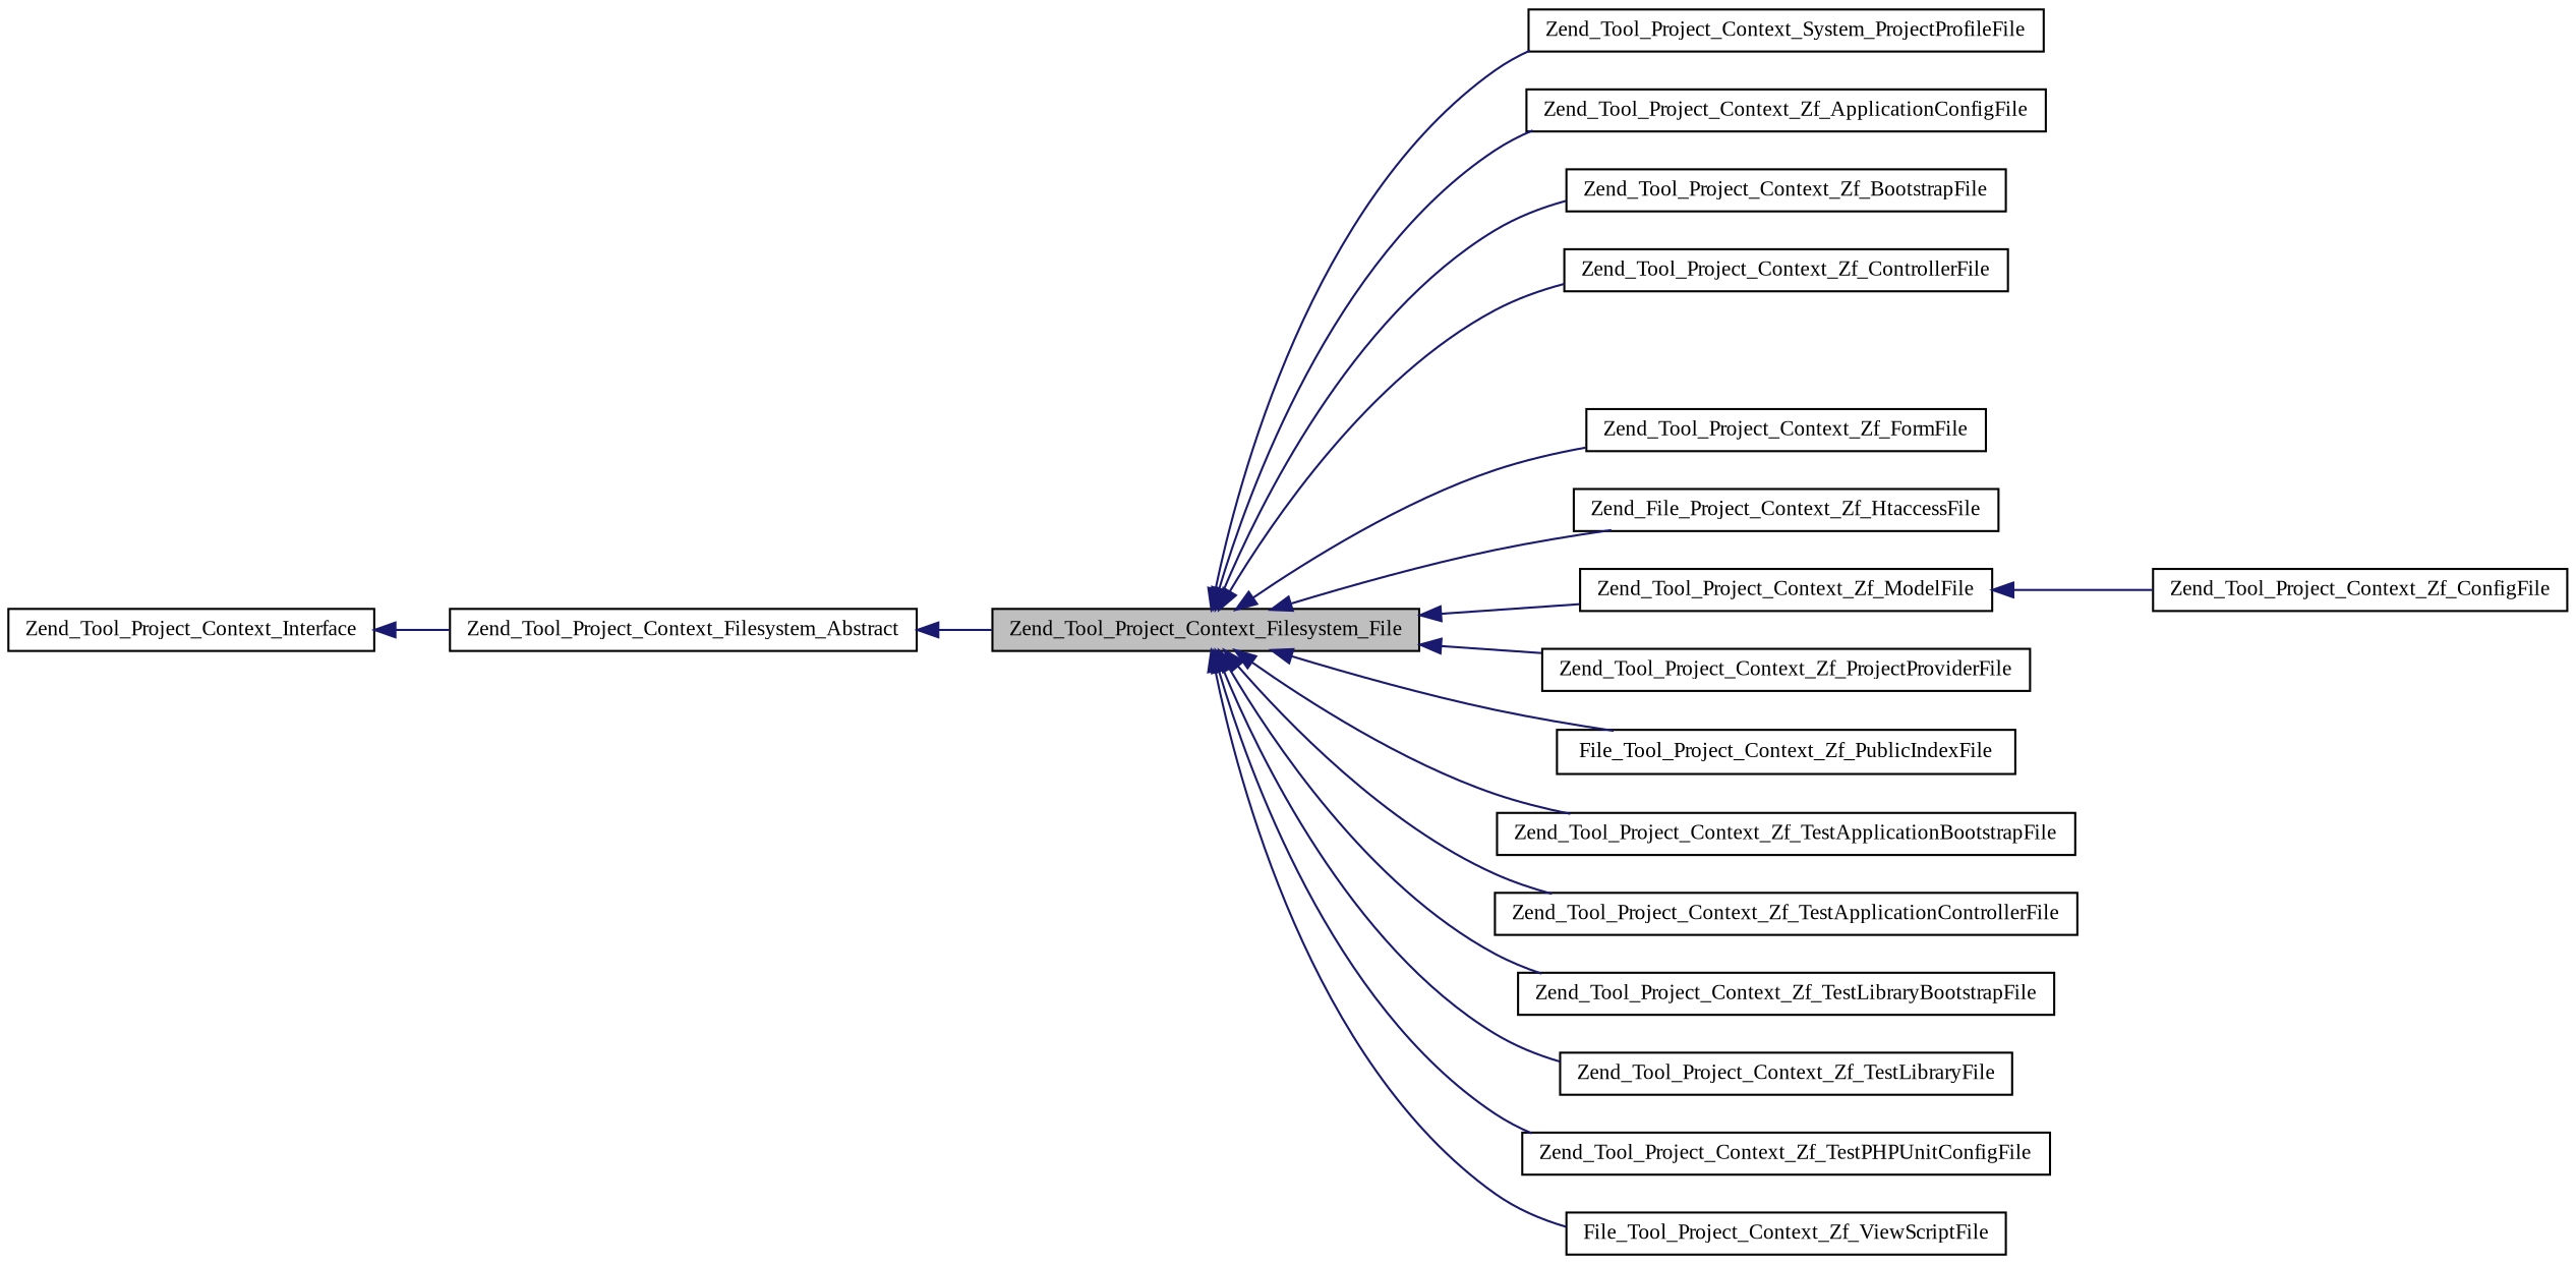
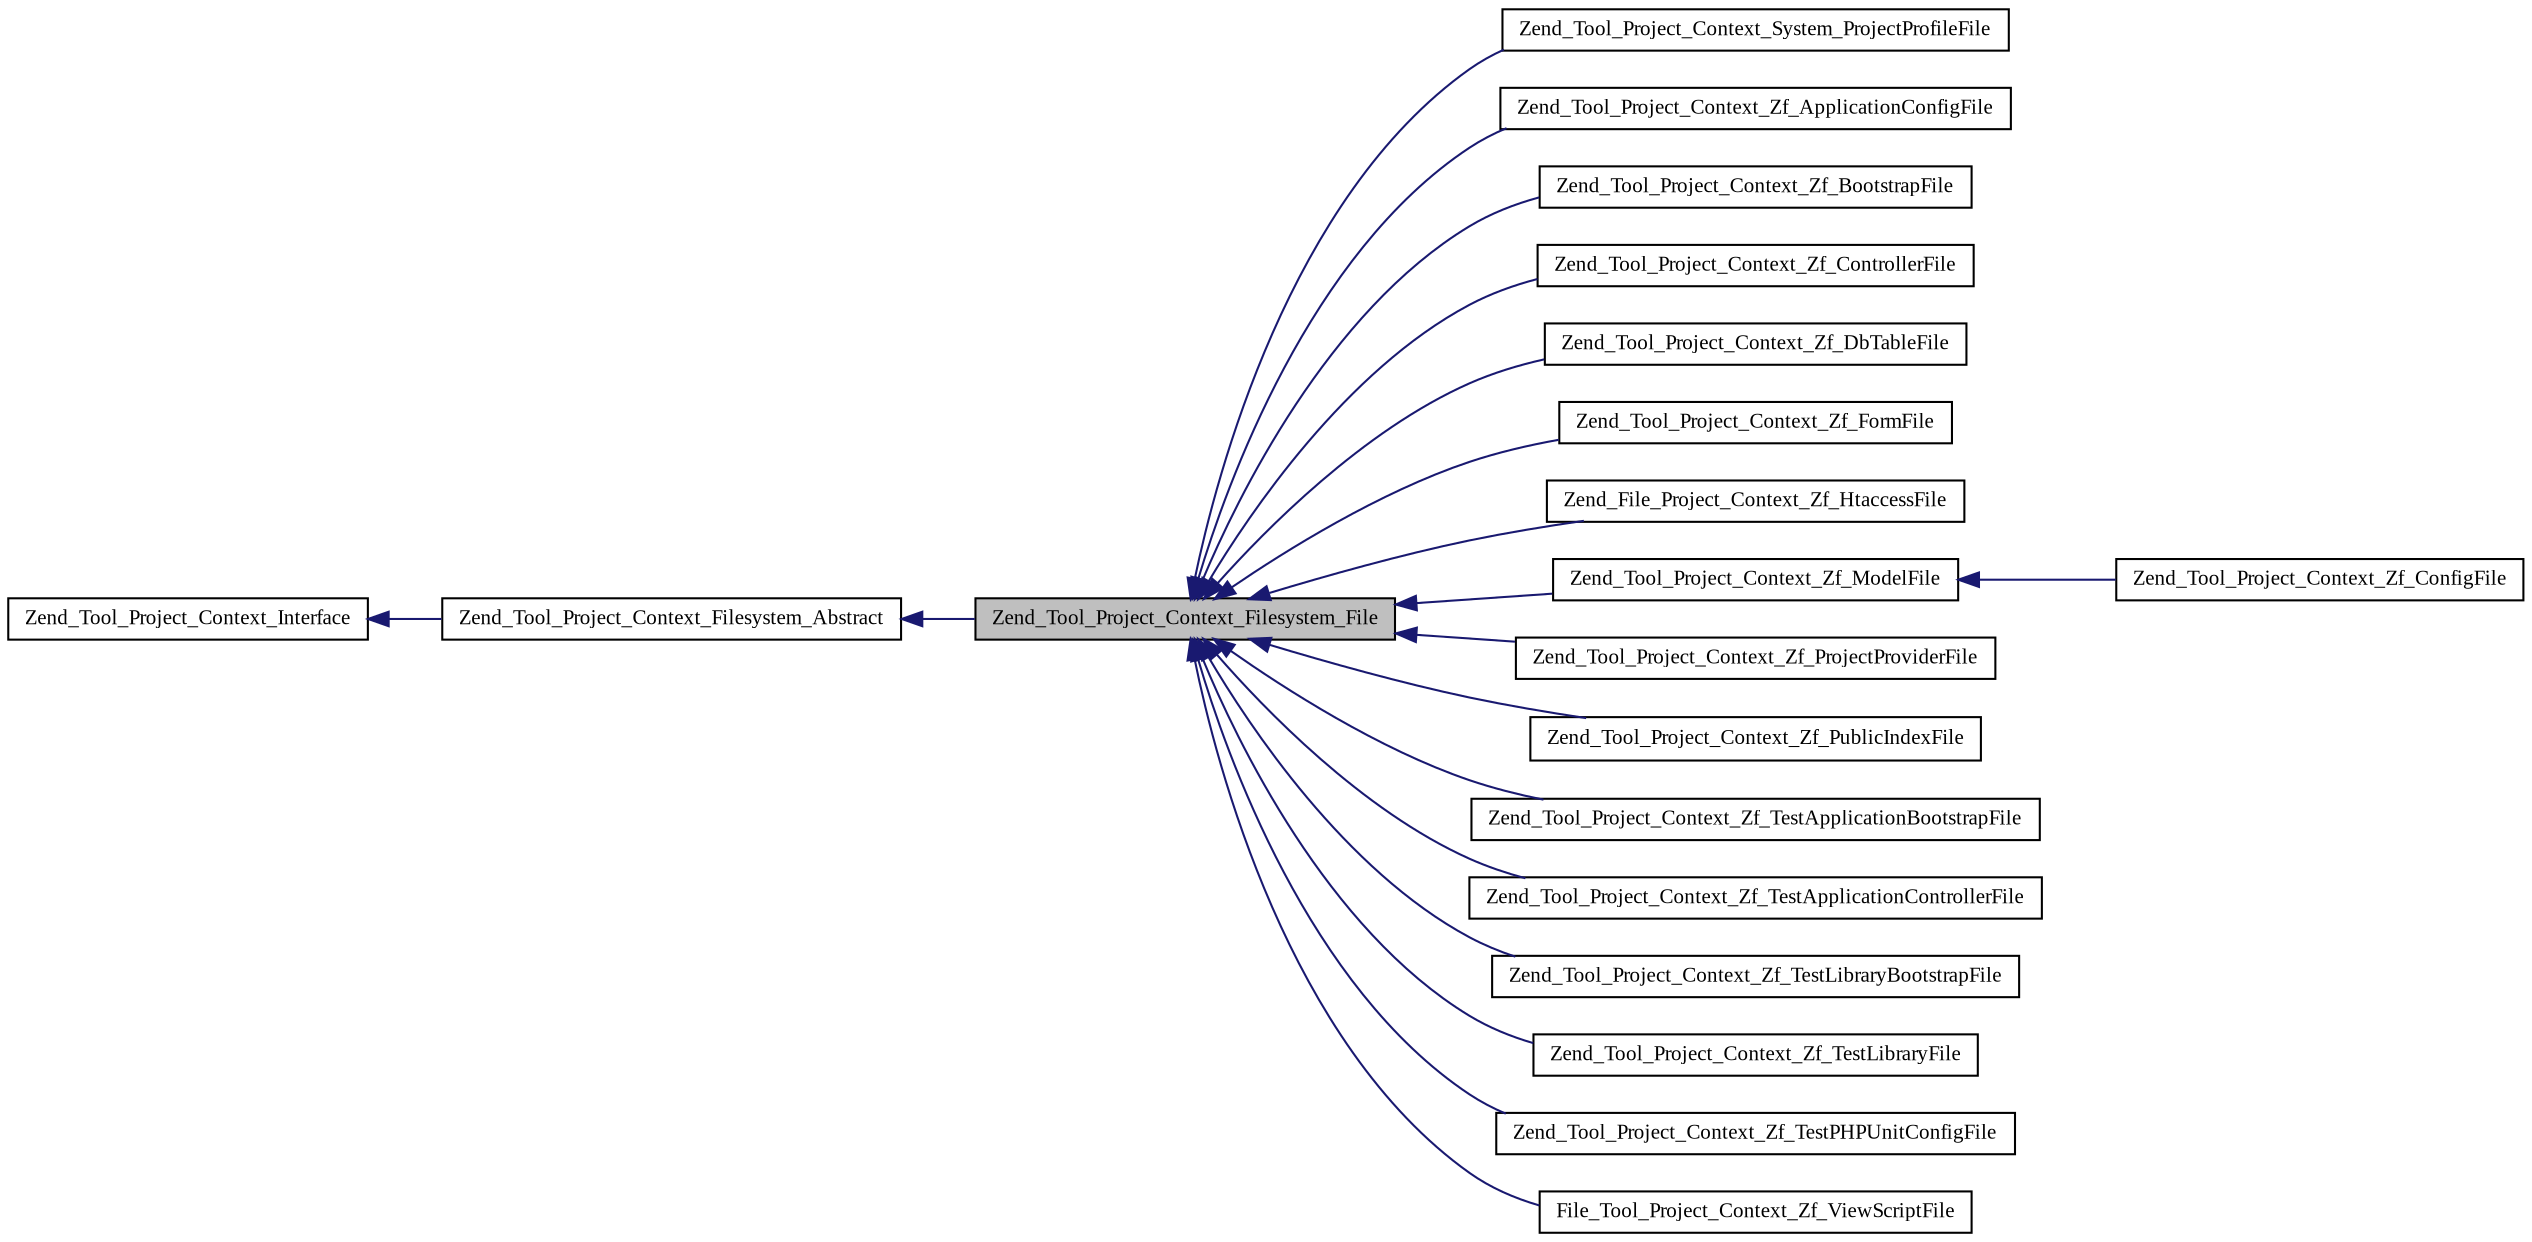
  digraph {
    fontname="Liberation Serif"
    rankdir=LR
    node [color=black fillcolor=white fontname="Liberation Serif" fontsize=10 shape=record style=filled]
    edge [color=midnightblue dir=back fontname="Liberation Serif" fontsize=10 labelfontname=Helvetica labelfontsize=10 style=solid]
    n1 [fillcolor=grey75 fontcolor=black height=0.2 label=Zend_Tool_Project_Context_Filesystem_File width=0.4]
    n2 [height=0.2 label=Zend_Tool_Project_Context_System_ProjectProfileFile width=0.4]
    n3 [height=0.2 label=Zend_Tool_Project_Context_Zf_ApplicationConfigFile width=0.4]
    n4 [height=0.2 label=Zend_Tool_Project_Context_Zf_BootstrapFile width=0.4]
    n5 [height=0.2 label=Zend_Tool_Project_Context_Zf_ControllerFile width=0.4]
+   n6 [height=0.2 label=Zend_Tool_Project_Context_Zf_DbTableFile width=0.4]
    n7 [height=0.2 label=Zend_Tool_Project_Context_Zf_FormFile width=0.4]
    n8 [height=0.2 label=Zend_File_Project_Context_Zf_HtaccessFile width=0.4]
    n9 [height=0.2 label=Zend_Tool_Project_Context_Zf_ModelFile width=0.4]
    n10 [height=0.2 label=Zend_Tool_Project_Context_Zf_ProjectProviderFile width=0.4]
-   n11 [height=0.2 label=File_Tool_Project_Context_Zf_PublicIndexFile width=0.4]
+   n11 [height=0.2 label=Zend_Tool_Project_Context_Zf_PublicIndexFile width=0.4]
    n12 [height=0.2 label=Zend_Tool_Project_Context_Zf_TestApplicationBootstrapFile width=0.4]
    n13 [height=0.2 label=Zend_Tool_Project_Context_Zf_TestApplicationControllerFile width=0.4]
    n14 [height=0.2 label=Zend_Tool_Project_Context_Zf_TestLibraryBootstrapFile width=0.4]
    n15 [height=0.2 label=Zend_Tool_Project_Context_Zf_TestLibraryFile width=0.4]
    n16 [height=0.2 label=Zend_Tool_Project_Context_Zf_TestPHPUnitConfigFile width=0.4]
    n17 [height=0.2 label=File_Tool_Project_Context_Zf_ViewScriptFile width=0.4]
    n18 [height=0.2 label=Zend_Tool_Project_Context_Zf_ConfigFile width=0.4]
    n19 [height=0.2 label=Zend_Tool_Project_Context_Filesystem_Abstract width=0.4]
    n20 [height=0.2 label=Zend_Tool_Project_Context_Interface width=0.4]
    n1 -> n2
    n1 -> n3
    n1 -> n4
    n1 -> n5
+   n1 -> n6
    n1 -> n7
    n1 -> n8
    n1 -> n9
    n1 -> n10
    n1 -> n11
    n1 -> n12
    n1 -> n13
    n1 -> n14
    n1 -> n15
    n1 -> n16
    n1 -> n17
    n9 -> n18
    n19 -> n1
    n20 -> n19
  }
